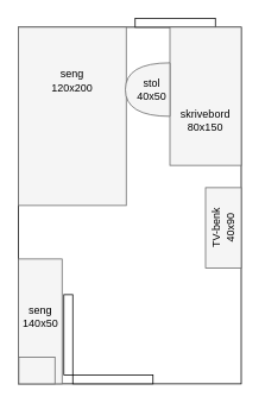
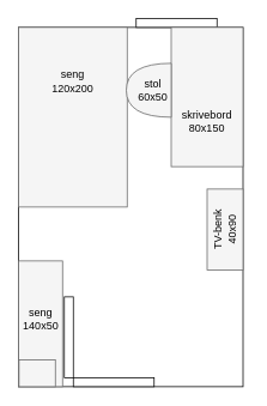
  <mxCell id="0" />
  <mxCell id="1" parent="0" />
  <mxCell id="2" value="" style="rounded=0;whiteSpace=wrap;html=1;" vertex="1" parent="1"><mxGeometry x="20" y="30" width="250" height="400" as="geometry" /></mxCell>
  <mxCell id="3" value="" style="rounded=0;whiteSpace=wrap;html=1;fillColor=#f5f5f5;strokeColor=#666666;fontColor=#333333;" vertex="1" parent="1"><mxGeometry x="20" y="290" width="49" height="140" as="geometry" /></mxCell>
  <mxCell id="4" value="" style="rounded=0;whiteSpace=wrap;html=1;" vertex="1" parent="1"><mxGeometry x="151" y="20" width="90" height="10" as="geometry" /></mxCell>
  <mxCell id="5" value="" style="rounded=0;whiteSpace=wrap;html=1;fillColor=#f5f5f5;strokeColor=#666666;fontColor=#333333;rotation=-180;" vertex="1" parent="1"><mxGeometry x="20" y="30" width="121" height="200" as="geometry" /></mxCell>
  <mxCell id="6" value="" style="rounded=0;whiteSpace=wrap;html=1;" vertex="1" parent="1"><mxGeometry x="81" y="420" width="90" height="10" as="geometry" /></mxCell>
  <mxCell id="7" value="" style="rounded=0;whiteSpace=wrap;html=1;" vertex="1" parent="1"><mxGeometry x="71" y="330" width="10" height="90" as="geometry" /></mxCell>
  <mxCell id="8" value="" style="rounded=0;whiteSpace=wrap;html=1;fillColor=#f5f5f5;strokeColor=#666666;fontColor=#333333;rotation=-180;" vertex="1" parent="1"><mxGeometry x="190" y="30" width="80" height="155" as="geometry" /></mxCell>
  <mxCell id="9" value="seng&lt;br&gt;120x200" style="text;html=1;strokeColor=none;fillColor=none;align=center;verticalAlign=middle;whiteSpace=wrap;rounded=0;" vertex="1" parent="1"><mxGeometry x="45.25" y="80" width="70.5" height="20" as="geometry" /></mxCell>
  <mxCell id="10" value="skrivebord&lt;br&gt;80x150" style="text;html=1;strokeColor=none;fillColor=none;align=center;verticalAlign=middle;whiteSpace=wrap;rounded=0;" vertex="1" parent="1"><mxGeometry x="210" y="125" width="40" height="20" as="geometry" /></mxCell>
  <mxCell id="11" value="seng&lt;br&gt;140x50" style="text;html=1;strokeColor=none;fillColor=none;align=center;verticalAlign=middle;whiteSpace=wrap;rounded=0;" vertex="1" parent="1"><mxGeometry x="24.5" y="345" width="40" height="20" as="geometry" /></mxCell>
  <mxCell id="12" value="" style="rounded=0;whiteSpace=wrap;html=1;fillColor=#f5f5f5;strokeColor=#666666;fontColor=#333333;" vertex="1" parent="1"><mxGeometry x="20.5" y="400" width="40.5" height="30" as="geometry" /></mxCell>
  <mxCell id="13" value="" style="rounded=0;whiteSpace=wrap;html=1;fillColor=#f5f5f5;strokeColor=#666666;fontColor=#333333;" vertex="1" parent="1"><mxGeometry x="230" y="210" width="40" height="90" as="geometry" /></mxCell>
  <mxCell id="14" value="TV-benk&lt;br&gt;40x90" style="text;html=1;strokeColor=none;fillColor=none;align=center;verticalAlign=middle;whiteSpace=wrap;rounded=0;rotation=-90;" vertex="1" parent="1"><mxGeometry x="225" y="245" width="50" height="20" as="geometry" /></mxCell>
  <mxCell id="15" value="" style="shape=or;whiteSpace=wrap;html=1;rotation=-180;fillColor=#f5f5f5;strokeColor=#666666;fontColor=#333333;" vertex="1" parent="1"><mxGeometry x="140" y="70" width="50" height="60" as="geometry" /></mxCell>
- <mxCell id="16" value="stol&lt;br&gt;40x50" style="text;html=1;strokeColor=none;fillColor=none;align=center;verticalAlign=middle;whiteSpace=wrap;rounded=0;" vertex="1" parent="1"><mxGeometry x="150" y="90" width="40" height="20" as="geometry" /></mxCell>
+ <mxCell id="16" value="stol&lt;br&gt;60x50" style="text;html=1;strokeColor=none;fillColor=none;align=center;verticalAlign=middle;whiteSpace=wrap;rounded=0;" vertex="1" parent="1"><mxGeometry x="150" y="90" width="40" height="20" as="geometry" /></mxCell>
